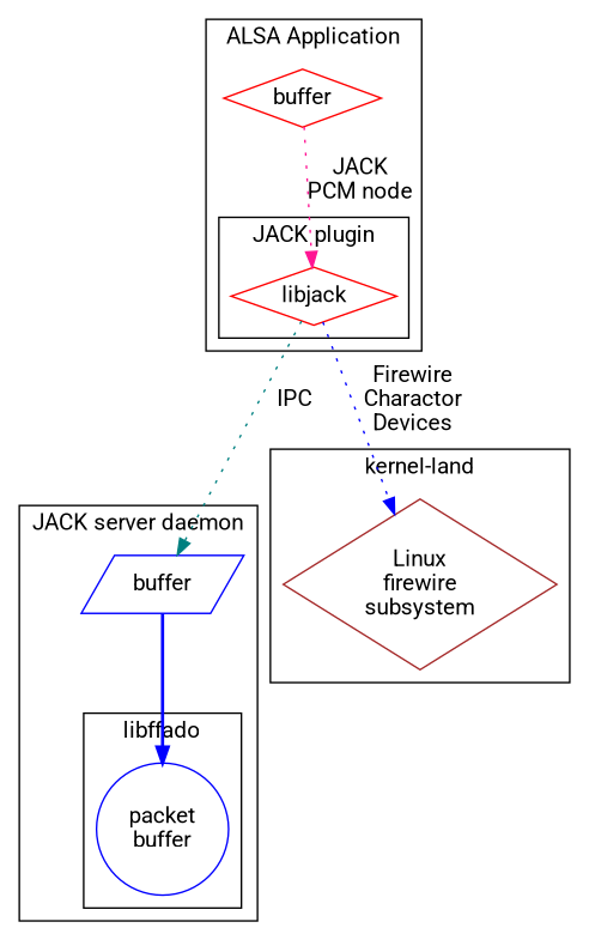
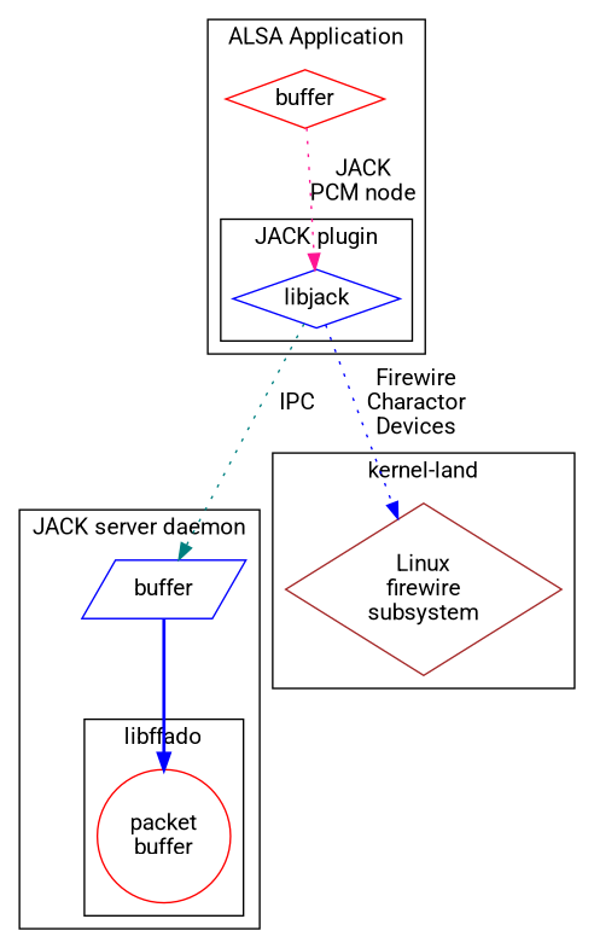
  digraph {
    fontname=Roboto
    rankdir=TB
    node [color=blue fontname=Roboto shape=diamond]
    edge [color=blue fontname=Roboto style=dotted]
-   n1 [color=red label=libjack]
+   n1 [label=libjack]
    n2 [color=red label=buffer]
-   n3 [label="packet\nbuffer" shape=circle]
+   n3 [color=red label="packet\nbuffer" shape=circle]
    n4 [label=buffer shape=parallelogram]
    n5 [color=brown label="Linux\nfirewire\nsubsystem"]
    subgraph cluster_1 {
      label="ALSA Application"
      n2
      subgraph cluster_2 {
        label="JACK plugin"
        n1
      }
    }
    subgraph cluster_3 {
      label="JACK server daemon"
      n4
      subgraph cluster_4 {
        label=libffado
        n3
      }
    }
    subgraph cluster_5 {
      label="kernel-land"
      n5
    }
    n1 -> n4 [color=teal label=IPC]
    n1 -> n5 [label="Firewire\nCharactor\nDevices"]
    n2 -> n1 [color=deeppink label="JACK\nPCM node"]
    n4 -> n3 [style=bold]
  }
